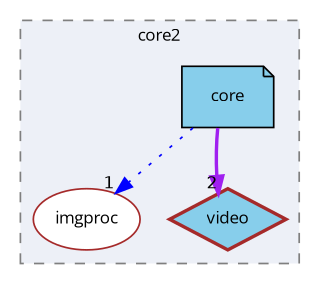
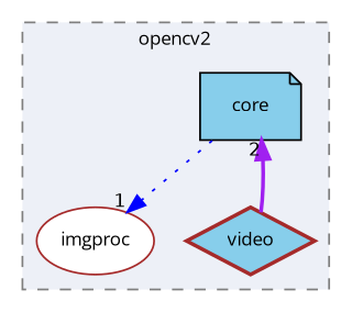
  digraph {
    compound=true
    fontname="Open Sans"
    node [color=brown fillcolor=skyblue fontname="Open Sans" fontsize=10 style="filled,"]
    edge [fontname="Open Sans" fontsize=10 labeldistance=1.5 labelfontname=Helvetica labelfontsize=10]
    n1 [color=black label=core shape=note]
    n2 [fillcolor=white label=imgproc shape=ellipse]
    n3 [label=video shape=diamond style="filled,bold,"]
    subgraph cluster_1 {
      bgcolor="#edf0f7"
      fontsize=10
-     label=core2
+     label=opencv2
      pencolor=grey50
      style="filled,dashed,"
      n1
      n2
      n3
    }
    n1 -> n2 [color=blue headlabel=1 style=dotted]
-   n1 -> n3 [color=purple headlabel=2 style=bold]
+   n3 -> n1 [color=purple headlabel=2 style=bold]
  }
